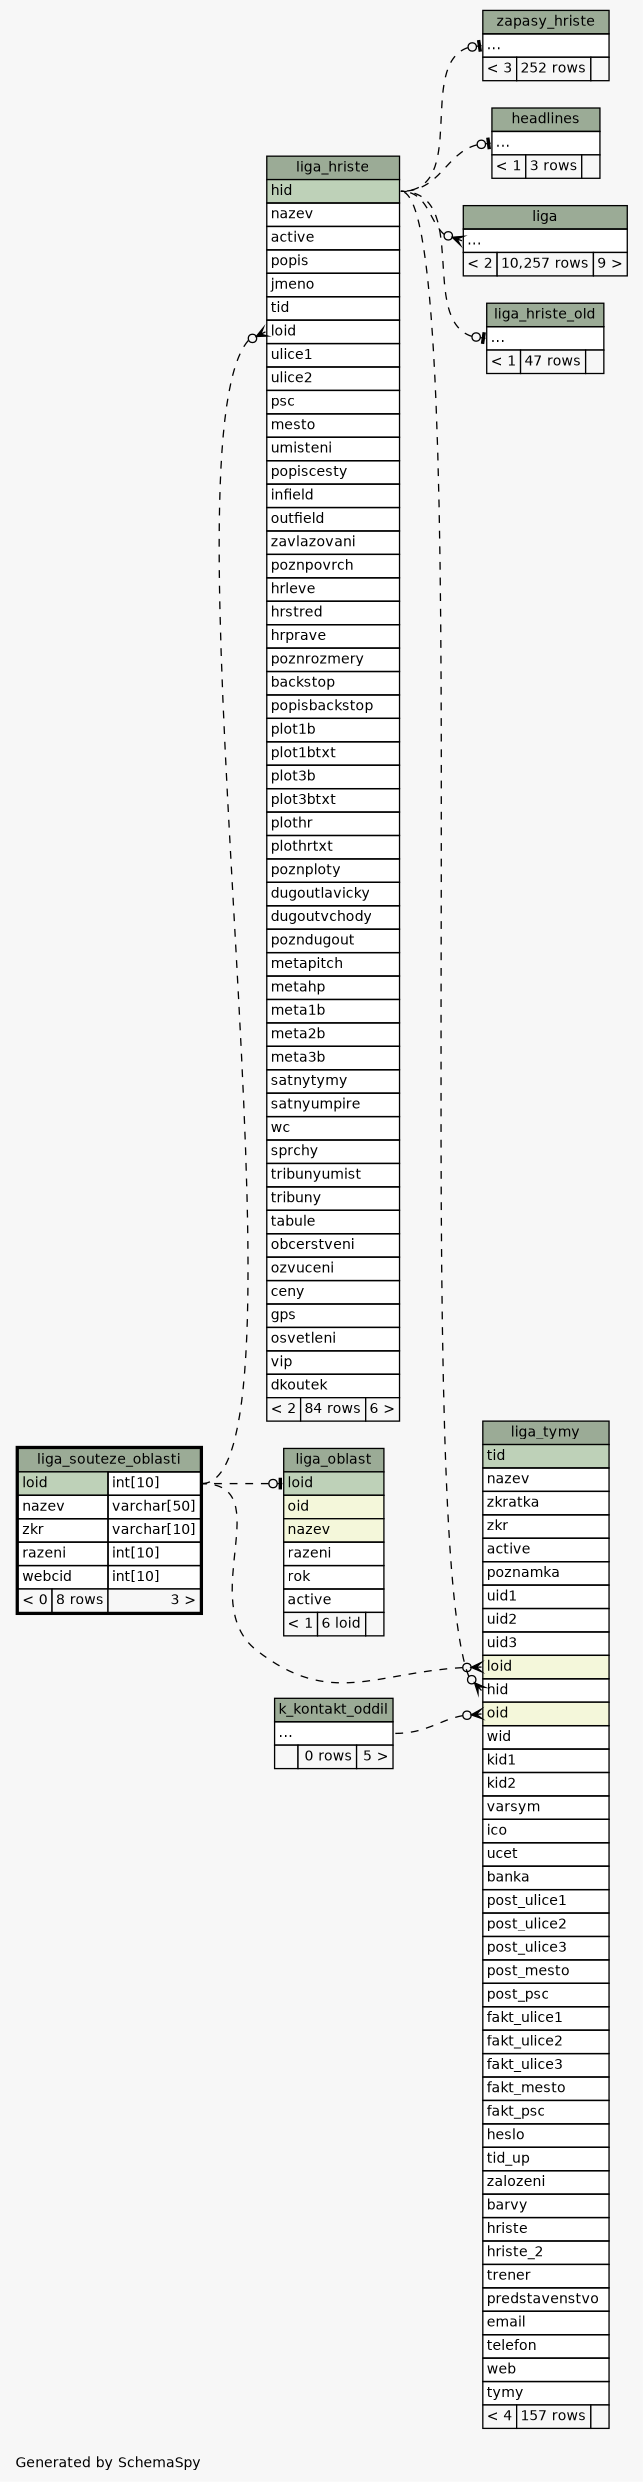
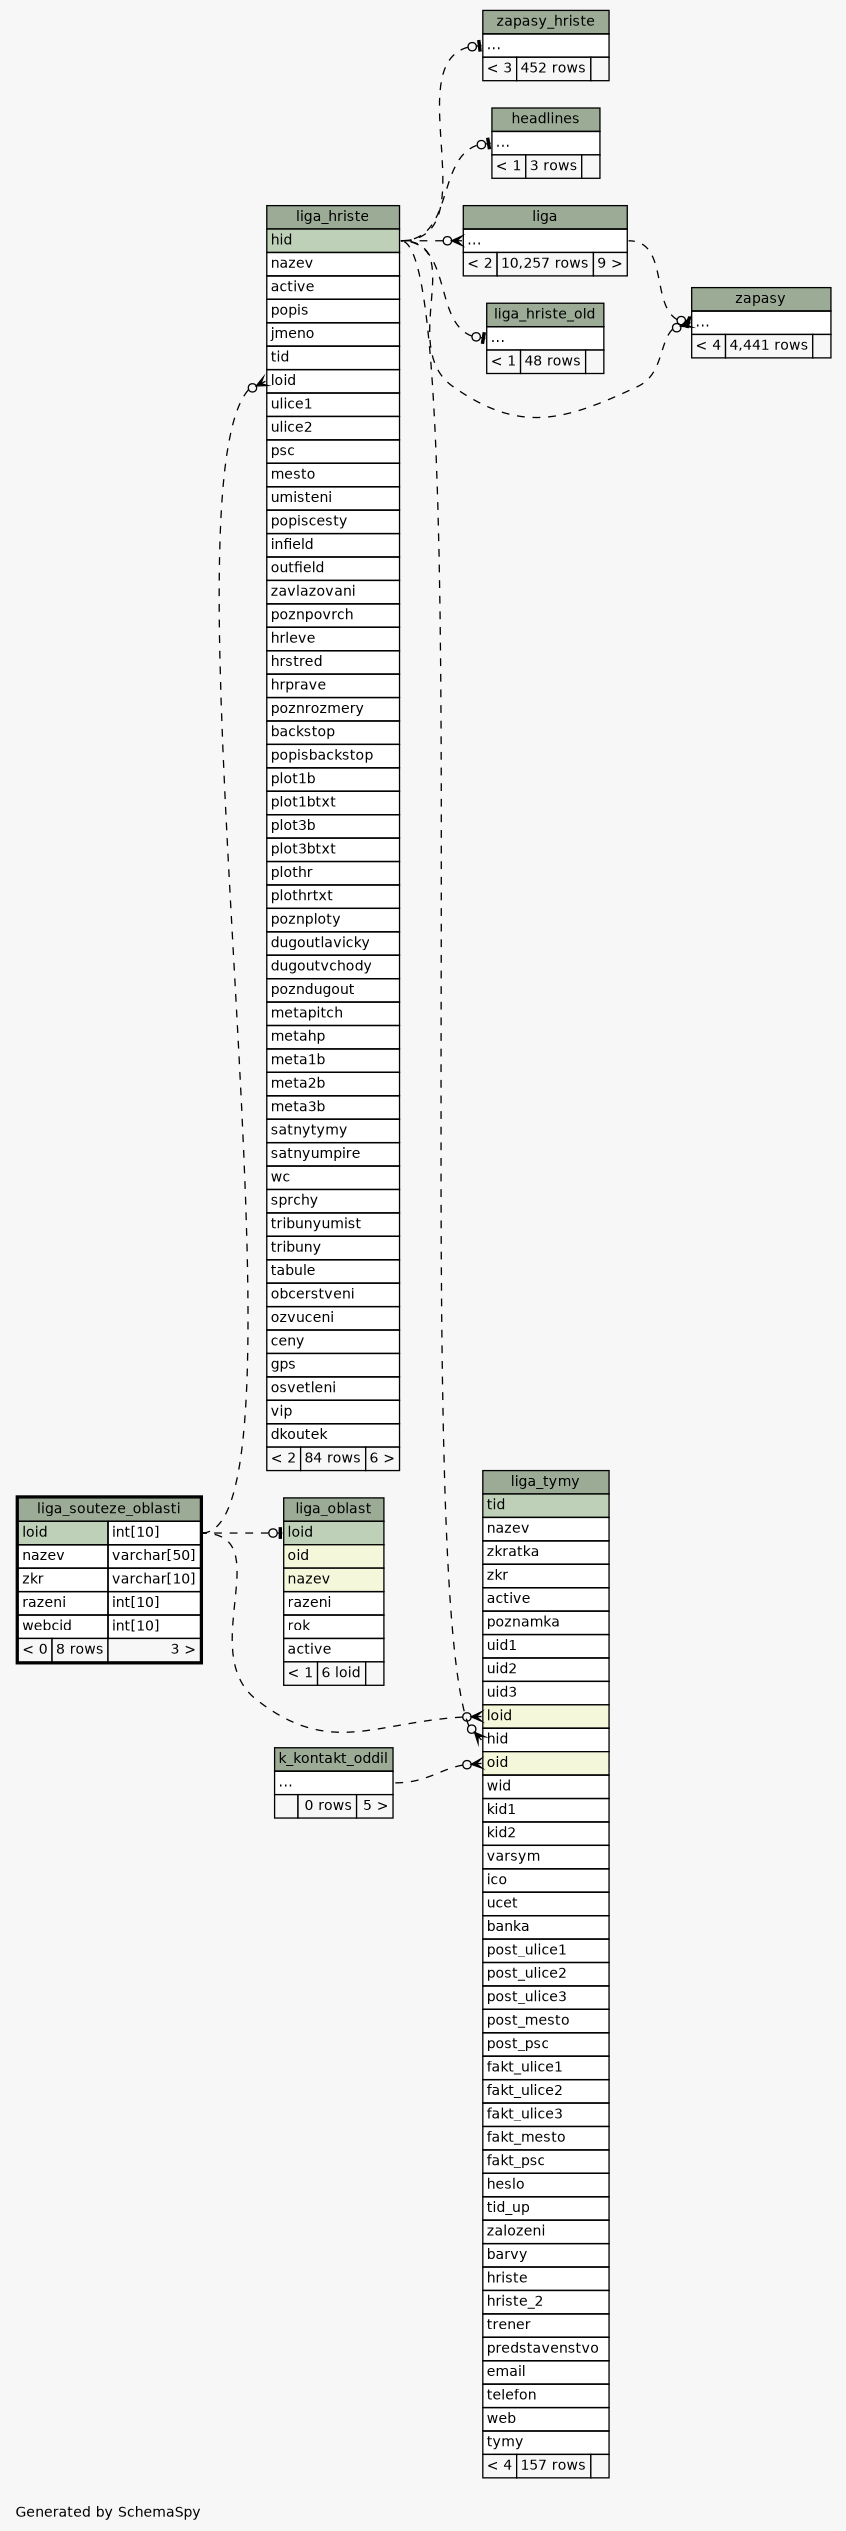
  digraph {
    bgcolor="#f7f7f7"
    fontname=Helvetica
    fontsize=11
    label="\nGenerated by SchemaSpy"
    labeljust=l
    nodesep=0.18
    rankdir=RL
    ranksep=0.46
    node [fontname=Helvetica fontsize=11 shape=plaintext]
    edge [arrowhead=none arrowsize=0.8 arrowtail=crowodot dir=back headport="hid:e" style=dashed tailport="elipses:w"]
    n1 [label=<     <TABLE BORDER="0" CELLBORDER="1" CELLSPACING="0" BGCOLOR="#ffffff">       <TR><TD COLSPAN="3" BGCOLOR="#9bab96" ALIGN="CENTER">headlines</TD></TR>       <TR><TD PORT="elipses" COLSPAN="3" ALIGN="LEFT">...</TD></TR>       <TR><TD ALIGN="LEFT" BGCOLOR="#f7f7f7">&lt; 1</TD><TD ALIGN="RIGHT" BGCOLOR="#f7f7f7">3 rows</TD><TD ALIGN="RIGHT" BGCOLOR="#f7f7f7">  </TD></TR>     </TABLE>>]
    n2 [label=<     <TABLE BORDER="0" CELLBORDER="1" CELLSPACING="0" BGCOLOR="#ffffff">       <TR><TD COLSPAN="3" BGCOLOR="#9bab96" ALIGN="CENTER">liga_hriste</TD></TR>       <TR><TD PORT="hid" COLSPAN="3" BGCOLOR="#bed1b8" ALIGN="LEFT">hid</TD></TR>       <TR><TD PORT="nazev" COLSPAN="3" ALIGN="LEFT">nazev</TD></TR>       <TR><TD PORT="active" COLSPAN="3" ALIGN="LEFT">active</TD></TR>       <TR><TD PORT="popis" COLSPAN="3" ALIGN="LEFT">popis</TD></TR>       <TR><TD PORT="jmeno" COLSPAN="3" ALIGN="LEFT">jmeno</TD></TR>       <TR><TD PORT="tid" COLSPAN="3" ALIGN="LEFT">tid</TD></TR>       <TR><TD PORT="loid" COLSPAN="3" ALIGN="LEFT">loid</TD></TR>       <TR><TD PORT="ulice1" COLSPAN="3" ALIGN="LEFT">ulice1</TD></TR>       <TR><TD PORT="ulice2" COLSPAN="3" ALIGN="LEFT">ulice2</TD></TR>       <TR><TD PORT="psc" COLSPAN="3" ALIGN="LEFT">psc</TD></TR>       <TR><TD PORT="mesto" COLSPAN="3" ALIGN="LEFT">mesto</TD></TR>       <TR><TD PORT="umisteni" COLSPAN="3" ALIGN="LEFT">umisteni</TD></TR>       <TR><TD PORT="popiscesty" COLSPAN="3" ALIGN="LEFT">popiscesty</TD></TR>       <TR><TD PORT="infield" COLSPAN="3" ALIGN="LEFT">infield</TD></TR>       <TR><TD PORT="outfield" COLSPAN="3" ALIGN="LEFT">outfield</TD></TR>       <TR><TD PORT="zavlazovani" COLSPAN="3" ALIGN="LEFT">zavlazovani</TD></TR>       <TR><TD PORT="poznpovrch" COLSPAN="3" ALIGN="LEFT">poznpovrch</TD></TR>       <TR><TD PORT="hrleve" COLSPAN="3" ALIGN="LEFT">hrleve</TD></TR>       <TR><TD PORT="hrstred" COLSPAN="3" ALIGN="LEFT">hrstred</TD></TR>       <TR><TD PORT="hrprave" COLSPAN="3" ALIGN="LEFT">hrprave</TD></TR>       <TR><TD PORT="poznrozmery" COLSPAN="3" ALIGN="LEFT">poznrozmery</TD></TR>       <TR><TD PORT="backstop" COLSPAN="3" ALIGN="LEFT">backstop</TD></TR>       <TR><TD PORT="popisbackstop" COLSPAN="3" ALIGN="LEFT">popisbackstop</TD></TR>       <TR><TD PORT="plot1b" COLSPAN="3" ALIGN="LEFT">plot1b</TD></TR>       <TR><TD PORT="plot1btxt" COLSPAN="3" ALIGN="LEFT">plot1btxt</TD></TR>       <TR><TD PORT="plot3b" COLSPAN="3" ALIGN="LEFT">plot3b</TD></TR>       <TR><TD PORT="plot3btxt" COLSPAN="3" ALIGN="LEFT">plot3btxt</TD></TR>       <TR><TD PORT="plothr" COLSPAN="3" ALIGN="LEFT">plothr</TD></TR>       <TR><TD PORT="plothrtxt" COLSPAN="3" ALIGN="LEFT">plothrtxt</TD></TR>       <TR><TD PORT="poznploty" COLSPAN="3" ALIGN="LEFT">poznploty</TD></TR>       <TR><TD PORT="dugoutlavicky" COLSPAN="3" ALIGN="LEFT">dugoutlavicky</TD></TR>       <TR><TD PORT="dugoutvchody" COLSPAN="3" ALIGN="LEFT">dugoutvchody</TD></TR>       <TR><TD PORT="pozndugout" COLSPAN="3" ALIGN="LEFT">pozndugout</TD></TR>       <TR><TD PORT="metapitch" COLSPAN="3" ALIGN="LEFT">metapitch</TD></TR>       <TR><TD PORT="metahp" COLSPAN="3" ALIGN="LEFT">metahp</TD></TR>       <TR><TD PORT="meta1b" COLSPAN="3" ALIGN="LEFT">meta1b</TD></TR>       <TR><TD PORT="meta2b" COLSPAN="3" ALIGN="LEFT">meta2b</TD></TR>       <TR><TD PORT="meta3b" COLSPAN="3" ALIGN="LEFT">meta3b</TD></TR>       <TR><TD PORT="satnytymy" COLSPAN="3" ALIGN="LEFT">satnytymy</TD></TR>       <TR><TD PORT="satnyumpire" COLSPAN="3" ALIGN="LEFT">satnyumpire</TD></TR>       <TR><TD PORT="wc" COLSPAN="3" ALIGN="LEFT">wc</TD></TR>       <TR><TD PORT="sprchy" COLSPAN="3" ALIGN="LEFT">sprchy</TD></TR>       <TR><TD PORT="tribunyumist" COLSPAN="3" ALIGN="LEFT">tribunyumist</TD></TR>       <TR><TD PORT="tribuny" COLSPAN="3" ALIGN="LEFT">tribuny</TD></TR>       <TR><TD PORT="tabule" COLSPAN="3" ALIGN="LEFT">tabule</TD></TR>       <TR><TD PORT="obcerstveni" COLSPAN="3" ALIGN="LEFT">obcerstveni</TD></TR>       <TR><TD PORT="ozvuceni" COLSPAN="3" ALIGN="LEFT">ozvuceni</TD></TR>       <TR><TD PORT="ceny" COLSPAN="3" ALIGN="LEFT">ceny</TD></TR>       <TR><TD PORT="gps" COLSPAN="3" ALIGN="LEFT">gps</TD></TR>       <TR><TD PORT="osvetleni" COLSPAN="3" ALIGN="LEFT">osvetleni</TD></TR>       <TR><TD PORT="vip" COLSPAN="3" ALIGN="LEFT">vip</TD></TR>       <TR><TD PORT="dkoutek" COLSPAN="3" ALIGN="LEFT">dkoutek</TD></TR>       <TR><TD ALIGN="LEFT" BGCOLOR="#f7f7f7">&lt; 2</TD><TD ALIGN="RIGHT" BGCOLOR="#f7f7f7">84 rows</TD><TD ALIGN="RIGHT" BGCOLOR="#f7f7f7">6 &gt;</TD></TR>     </TABLE>>]
    n3 [label=<     <TABLE BORDER="2" CELLBORDER="1" CELLSPACING="0" BGCOLOR="#ffffff">       <TR><TD COLSPAN="3" BGCOLOR="#9bab96" ALIGN="CENTER">liga_souteze_oblasti</TD></TR>       <TR><TD PORT="loid" COLSPAN="2" BGCOLOR="#bed1b8" ALIGN="LEFT">loid</TD><TD PORT="loid.type" ALIGN="LEFT">int[10]</TD></TR>       <TR><TD PORT="nazev" COLSPAN="2" ALIGN="LEFT">nazev</TD><TD PORT="nazev.type" ALIGN="LEFT">varchar[50]</TD></TR>       <TR><TD PORT="zkr" COLSPAN="2" ALIGN="LEFT">zkr</TD><TD PORT="zkr.type" ALIGN="LEFT">varchar[10]</TD></TR>       <TR><TD PORT="razeni" COLSPAN="2" ALIGN="LEFT">razeni</TD><TD PORT="razeni.type" ALIGN="LEFT">int[10]</TD></TR>       <TR><TD PORT="webcid" COLSPAN="2" ALIGN="LEFT">webcid</TD><TD PORT="webcid.type" ALIGN="LEFT">int[10]</TD></TR>       <TR><TD ALIGN="LEFT" BGCOLOR="#f7f7f7">&lt; 0</TD><TD ALIGN="RIGHT" BGCOLOR="#f7f7f7">8 rows</TD><TD ALIGN="RIGHT" BGCOLOR="#f7f7f7">3 &gt;</TD></TR>     </TABLE>>]
    n4 [label=<     <TABLE BORDER="0" CELLBORDER="1" CELLSPACING="0" BGCOLOR="#ffffff">       <TR><TD COLSPAN="3" BGCOLOR="#9bab96" ALIGN="CENTER">liga</TD></TR>       <TR><TD PORT="elipses" COLSPAN="3" ALIGN="LEFT">...</TD></TR>       <TR><TD ALIGN="LEFT" BGCOLOR="#f7f7f7">&lt; 2</TD><TD ALIGN="RIGHT" BGCOLOR="#f7f7f7">10,257 rows</TD><TD ALIGN="RIGHT" BGCOLOR="#f7f7f7">9 &gt;</TD></TR>     </TABLE>>]
-   n5 [label=<     <TABLE BORDER="0" CELLBORDER="1" CELLSPACING="0" BGCOLOR="#ffffff">       <TR><TD COLSPAN="3" BGCOLOR="#9bab96" ALIGN="CENTER">liga_hriste_old</TD></TR>       <TR><TD PORT="elipses" COLSPAN="3" ALIGN="LEFT">...</TD></TR>       <TR><TD ALIGN="LEFT" BGCOLOR="#f7f7f7">&lt; 1</TD><TD ALIGN="RIGHT" BGCOLOR="#f7f7f7">47 rows</TD><TD ALIGN="RIGHT" BGCOLOR="#f7f7f7">  </TD></TR>     </TABLE>>]
+   n5 [label=<     <TABLE BORDER="0" CELLBORDER="1" CELLSPACING="0" BGCOLOR="#ffffff">       <TR><TD COLSPAN="3" BGCOLOR="#9bab96" ALIGN="CENTER">liga_hriste_old</TD></TR>       <TR><TD PORT="elipses" COLSPAN="3" ALIGN="LEFT">...</TD></TR>       <TR><TD ALIGN="LEFT" BGCOLOR="#f7f7f7">&lt; 1</TD><TD ALIGN="RIGHT" BGCOLOR="#f7f7f7">48 rows</TD><TD ALIGN="RIGHT" BGCOLOR="#f7f7f7">  </TD></TR>     </TABLE>>]
    n6 [label=<     <TABLE BORDER="0" CELLBORDER="1" CELLSPACING="0" BGCOLOR="#ffffff">       <TR><TD COLSPAN="3" BGCOLOR="#9bab96" ALIGN="CENTER">liga_oblast</TD></TR>       <TR><TD PORT="loid" COLSPAN="3" BGCOLOR="#bed1b8" ALIGN="LEFT">loid</TD></TR>       <TR><TD PORT="oid" COLSPAN="3" BGCOLOR="#f4f7da" ALIGN="LEFT">oid</TD></TR>       <TR><TD PORT="nazev" COLSPAN="3" BGCOLOR="#f4f7da" ALIGN="LEFT">nazev</TD></TR>       <TR><TD PORT="razeni" COLSPAN="3" ALIGN="LEFT">razeni</TD></TR>       <TR><TD PORT="rok" COLSPAN="3" ALIGN="LEFT">rok</TD></TR>       <TR><TD PORT="active" COLSPAN="3" ALIGN="LEFT">active</TD></TR>       <TR><TD ALIGN="LEFT" BGCOLOR="#f7f7f7">&lt; 1</TD><TD ALIGN="RIGHT" BGCOLOR="#f7f7f7">6 loid</TD><TD ALIGN="RIGHT" BGCOLOR="#f7f7f7">  </TD></TR>     </TABLE>>]
    n7 [label=<     <TABLE BORDER="0" CELLBORDER="1" CELLSPACING="0" BGCOLOR="#ffffff">       <TR><TD COLSPAN="3" BGCOLOR="#9bab96" ALIGN="CENTER">liga_tymy</TD></TR>       <TR><TD PORT="tid" COLSPAN="3" BGCOLOR="#bed1b8" ALIGN="LEFT">tid</TD></TR>       <TR><TD PORT="nazev" COLSPAN="3" ALIGN="LEFT">nazev</TD></TR>       <TR><TD PORT="zkratka" COLSPAN="3" ALIGN="LEFT">zkratka</TD></TR>       <TR><TD PORT="zkr" COLSPAN="3" ALIGN="LEFT">zkr</TD></TR>       <TR><TD PORT="active" COLSPAN="3" ALIGN="LEFT">active</TD></TR>       <TR><TD PORT="poznamka" COLSPAN="3" ALIGN="LEFT">poznamka</TD></TR>       <TR><TD PORT="uid1" COLSPAN="3" ALIGN="LEFT">uid1</TD></TR>       <TR><TD PORT="uid2" COLSPAN="3" ALIGN="LEFT">uid2</TD></TR>       <TR><TD PORT="uid3" COLSPAN="3" ALIGN="LEFT">uid3</TD></TR>       <TR><TD PORT="loid" COLSPAN="3" BGCOLOR="#f4f7da" ALIGN="LEFT">loid</TD></TR>       <TR><TD PORT="hid" COLSPAN="3" ALIGN="LEFT">hid</TD></TR>       <TR><TD PORT="oid" COLSPAN="3" BGCOLOR="#f4f7da" ALIGN="LEFT">oid</TD></TR>       <TR><TD PORT="wid" COLSPAN="3" ALIGN="LEFT">wid</TD></TR>       <TR><TD PORT="kid1" COLSPAN="3" ALIGN="LEFT">kid1</TD></TR>       <TR><TD PORT="kid2" COLSPAN="3" ALIGN="LEFT">kid2</TD></TR>       <TR><TD PORT="varsym" COLSPAN="3" ALIGN="LEFT">varsym</TD></TR>       <TR><TD PORT="ico" COLSPAN="3" ALIGN="LEFT">ico</TD></TR>       <TR><TD PORT="ucet" COLSPAN="3" ALIGN="LEFT">ucet</TD></TR>       <TR><TD PORT="banka" COLSPAN="3" ALIGN="LEFT">banka</TD></TR>       <TR><TD PORT="post_ulice1" COLSPAN="3" ALIGN="LEFT">post_ulice1</TD></TR>       <TR><TD PORT="post_ulice2" COLSPAN="3" ALIGN="LEFT">post_ulice2</TD></TR>       <TR><TD PORT="post_ulice3" COLSPAN="3" ALIGN="LEFT">post_ulice3</TD></TR>       <TR><TD PORT="post_mesto" COLSPAN="3" ALIGN="LEFT">post_mesto</TD></TR>       <TR><TD PORT="post_psc" COLSPAN="3" ALIGN="LEFT">post_psc</TD></TR>       <TR><TD PORT="fakt_ulice1" COLSPAN="3" ALIGN="LEFT">fakt_ulice1</TD></TR>       <TR><TD PORT="fakt_ulice2" COLSPAN="3" ALIGN="LEFT">fakt_ulice2</TD></TR>       <TR><TD PORT="fakt_ulice3" COLSPAN="3" ALIGN="LEFT">fakt_ulice3</TD></TR>       <TR><TD PORT="fakt_mesto" COLSPAN="3" ALIGN="LEFT">fakt_mesto</TD></TR>       <TR><TD PORT="fakt_psc" COLSPAN="3" ALIGN="LEFT">fakt_psc</TD></TR>       <TR><TD PORT="heslo" COLSPAN="3" ALIGN="LEFT">heslo</TD></TR>       <TR><TD PORT="tid_up" COLSPAN="3" ALIGN="LEFT">tid_up</TD></TR>       <TR><TD PORT="zalozeni" COLSPAN="3" ALIGN="LEFT">zalozeni</TD></TR>       <TR><TD PORT="barvy" COLSPAN="3" ALIGN="LEFT">barvy</TD></TR>       <TR><TD PORT="hriste" COLSPAN="3" ALIGN="LEFT">hriste</TD></TR>       <TR><TD PORT="hriste_2" COLSPAN="3" ALIGN="LEFT">hriste_2</TD></TR>       <TR><TD PORT="trener" COLSPAN="3" ALIGN="LEFT">trener</TD></TR>       <TR><TD PORT="predstavenstvo" COLSPAN="3" ALIGN="LEFT">predstavenstvo</TD></TR>       <TR><TD PORT="email" COLSPAN="3" ALIGN="LEFT">email</TD></TR>       <TR><TD PORT="telefon" COLSPAN="3" ALIGN="LEFT">telefon</TD></TR>       <TR><TD PORT="web" COLSPAN="3" ALIGN="LEFT">web</TD></TR>       <TR><TD PORT="tymy" COLSPAN="3" ALIGN="LEFT">tymy</TD></TR>       <TR><TD ALIGN="LEFT" BGCOLOR="#f7f7f7">&lt; 4</TD><TD ALIGN="RIGHT" BGCOLOR="#f7f7f7">157 rows</TD><TD ALIGN="RIGHT" BGCOLOR="#f7f7f7">  </TD></TR>     </TABLE>>]
    n8 [label=<     <TABLE BORDER="0" CELLBORDER="1" CELLSPACING="0" BGCOLOR="#ffffff">       <TR><TD COLSPAN="3" BGCOLOR="#9bab96" ALIGN="CENTER">k_kontakt_oddil</TD></TR>       <TR><TD PORT="elipses" COLSPAN="3" ALIGN="LEFT">...</TD></TR>       <TR><TD ALIGN="LEFT" BGCOLOR="#f7f7f7">  </TD><TD ALIGN="RIGHT" BGCOLOR="#f7f7f7">0 rows</TD><TD ALIGN="RIGHT" BGCOLOR="#f7f7f7">5 &gt;</TD></TR>     </TABLE>>]
-   n10 [label=<     <TABLE BORDER="0" CELLBORDER="1" CELLSPACING="0" BGCOLOR="#ffffff">       <TR><TD COLSPAN="3" BGCOLOR="#9bab96" ALIGN="CENTER">zapasy_hriste</TD></TR>       <TR><TD PORT="elipses" COLSPAN="3" ALIGN="LEFT">...</TD></TR>       <TR><TD ALIGN="LEFT" BGCOLOR="#f7f7f7">&lt; 3</TD><TD ALIGN="RIGHT" BGCOLOR="#f7f7f7">252 rows</TD><TD ALIGN="RIGHT" BGCOLOR="#f7f7f7">  </TD></TR>     </TABLE>>]
+   n9 [label=<     <TABLE BORDER="0" CELLBORDER="1" CELLSPACING="0" BGCOLOR="#ffffff">       <TR><TD COLSPAN="3" BGCOLOR="#9bab96" ALIGN="CENTER">zapasy</TD></TR>       <TR><TD PORT="elipses" COLSPAN="3" ALIGN="LEFT">...</TD></TR>       <TR><TD ALIGN="LEFT" BGCOLOR="#f7f7f7">&lt; 4</TD><TD ALIGN="RIGHT" BGCOLOR="#f7f7f7">4,441 rows</TD><TD ALIGN="RIGHT" BGCOLOR="#f7f7f7">  </TD></TR>     </TABLE>>]
+   n10 [label=<     <TABLE BORDER="0" CELLBORDER="1" CELLSPACING="0" BGCOLOR="#ffffff">       <TR><TD COLSPAN="3" BGCOLOR="#9bab96" ALIGN="CENTER">zapasy_hriste</TD></TR>       <TR><TD PORT="elipses" COLSPAN="3" ALIGN="LEFT">...</TD></TR>       <TR><TD ALIGN="LEFT" BGCOLOR="#f7f7f7">&lt; 3</TD><TD ALIGN="RIGHT" BGCOLOR="#f7f7f7">452 rows</TD><TD ALIGN="RIGHT" BGCOLOR="#f7f7f7">  </TD></TR>     </TABLE>>]
    n1 -> n2 [arrowtail=teeodot]
    n2 -> n3 [headport="loid.type:e" tailport="loid:w"]
    n4 -> n2
    n5 -> n2 [arrowtail=teeodot]
    n6 -> n3 [arrowtail=teeodot headport="loid.type:e" tailport="loid:w"]
    n7 -> n2 [tailport="hid:w"]
    n7 -> n3 [headport="loid.type:e" tailport="loid:w"]
    n7 -> n8 [headport="elipses:e" tailport="oid:w"]
+   n9 -> n2
+   n9 -> n4 [arrowtail=teeodot headport="elipses:e"]
    n10 -> n2 [arrowtail=teeodot]
  }
